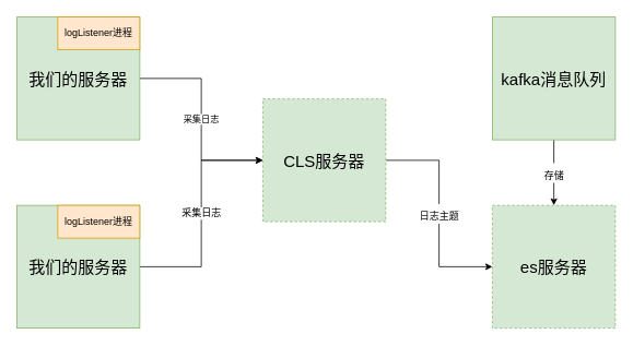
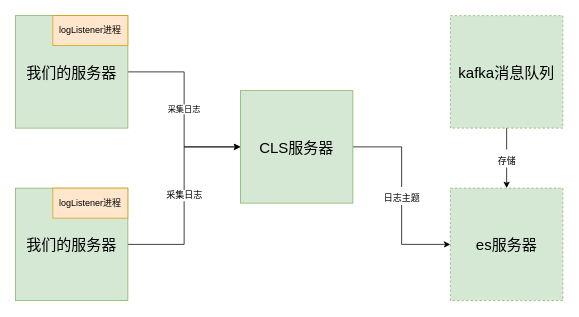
  <mxCell id="0" />
  <mxCell id="1" parent="0" />
  <mxCell id="2" value="采集日志" style="edgeStyle=orthogonalEdgeStyle;rounded=0;orthogonalLoop=1;jettySize=auto;html=1;exitX=1;exitY=0.5;exitDx=0;exitDy=0;" edge="1" parent="1" source="3" target="5"><mxGeometry relative="1" as="geometry" /></mxCell>
  <mxCell id="3" value="&lt;p&gt;&lt;font style=&quot;font-size: 20px&quot;&gt;我们的服务器&lt;/font&gt;&lt;/p&gt;" style="whiteSpace=wrap;html=1;aspect=fixed;fillColor=#d5e8d4;strokeColor=#82b366;" vertex="1" parent="1"><mxGeometry x="20" y="20" width="150" height="150" as="geometry" /></mxCell>
  <mxCell id="4" value="&lt;font style=&quot;font-size: 12px&quot;&gt;日志主题&lt;/font&gt;" style="edgeStyle=orthogonalEdgeStyle;rounded=0;orthogonalLoop=1;jettySize=auto;html=1;fontSize=20;" edge="1" parent="1" source="5" target="9"><mxGeometry relative="1" as="geometry" /></mxCell>
- <mxCell id="5" value="&lt;font style=&quot;font-size: 20px&quot;&gt;CLS服务器&lt;/font&gt;" style="whiteSpace=wrap;html=1;aspect=fixed;fillColor=#d5e8d4;strokeColor=#82b366;dashed=1;" vertex="1" parent="1"><mxGeometry x="320" y="120" width="150" height="150" as="geometry" /></mxCell>
+ <mxCell id="5" value="&lt;font style=&quot;font-size: 20px&quot;&gt;CLS服务器&lt;/font&gt;" style="whiteSpace=wrap;html=1;aspect=fixed;fillColor=#d5e8d4;strokeColor=#82b366;" vertex="1" parent="1"><mxGeometry x="320" y="120" width="150" height="150" as="geometry" /></mxCell>
  <mxCell id="6" value="&lt;font style=&quot;font-size: 12px&quot;&gt;存储&lt;/font&gt;" style="edgeStyle=orthogonalEdgeStyle;rounded=0;orthogonalLoop=1;jettySize=auto;html=1;exitX=0.5;exitY=1;exitDx=0;exitDy=0;fontSize=20;" edge="1" parent="1" source="7" target="9"><mxGeometry relative="1" as="geometry" /></mxCell>
- <mxCell id="7" value="&lt;font style=&quot;font-size: 20px&quot;&gt;kafka消息队列&lt;/font&gt;" style="whiteSpace=wrap;html=1;aspect=fixed;fillColor=#d5e8d4;strokeColor=#82b366;" vertex="1" parent="1"><mxGeometry x="600" y="20" width="150" height="150" as="geometry" /></mxCell>
+ <mxCell id="7" value="&lt;font style=&quot;font-size: 20px&quot;&gt;kafka消息队列&lt;/font&gt;" style="whiteSpace=wrap;html=1;aspect=fixed;fillColor=#d5e8d4;strokeColor=#82b366;dashed=1;" vertex="1" parent="1"><mxGeometry x="600" y="20" width="150" height="150" as="geometry" /></mxCell>
  <mxCell id="8" value="logListener进程" style="rounded=0;whiteSpace=wrap;html=1;fillColor=#ffe6cc;strokeColor=#d79b00;" vertex="1" parent="1"><mxGeometry x="70" y="20" width="100" height="40" as="geometry" /></mxCell>
  <mxCell id="9" value="&lt;font style=&quot;font-size: 20px&quot;&gt;es服务器&lt;/font&gt;" style="whiteSpace=wrap;html=1;aspect=fixed;fillColor=#d5e8d4;strokeColor=#82b366;dashed=1;" vertex="1" parent="1"><mxGeometry x="600" y="250" width="150" height="150" as="geometry" /></mxCell>
  <mxCell id="10" value="采集日志" style="edgeStyle=orthogonalEdgeStyle;rounded=0;orthogonalLoop=1;jettySize=auto;html=1;exitX=1;exitY=0.5;exitDx=0;exitDy=0;fontSize=12;" edge="1" parent="1" source="11" target="5"><mxGeometry relative="1" as="geometry" /></mxCell>
  <mxCell id="11" value="&lt;p&gt;&lt;font style=&quot;font-size: 20px&quot;&gt;我们的服务器&lt;/font&gt;&lt;/p&gt;" style="whiteSpace=wrap;html=1;aspect=fixed;fillColor=#d5e8d4;strokeColor=#82b366;" vertex="1" parent="1"><mxGeometry x="20" y="250" width="150" height="150" as="geometry" /></mxCell>
  <mxCell id="12" value="logListener进程" style="rounded=0;whiteSpace=wrap;html=1;fillColor=#ffe6cc;strokeColor=#d79b00;" vertex="1" parent="1"><mxGeometry x="70" y="250" width="100" height="40" as="geometry" /></mxCell>
